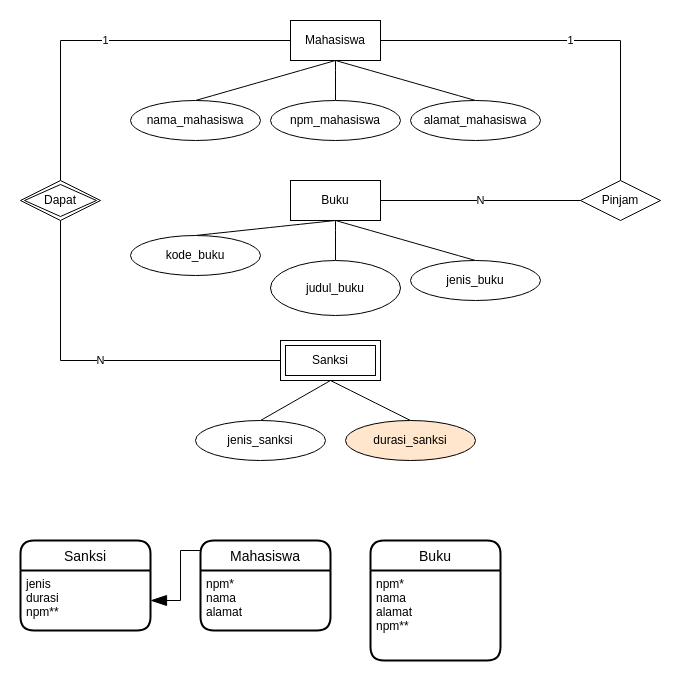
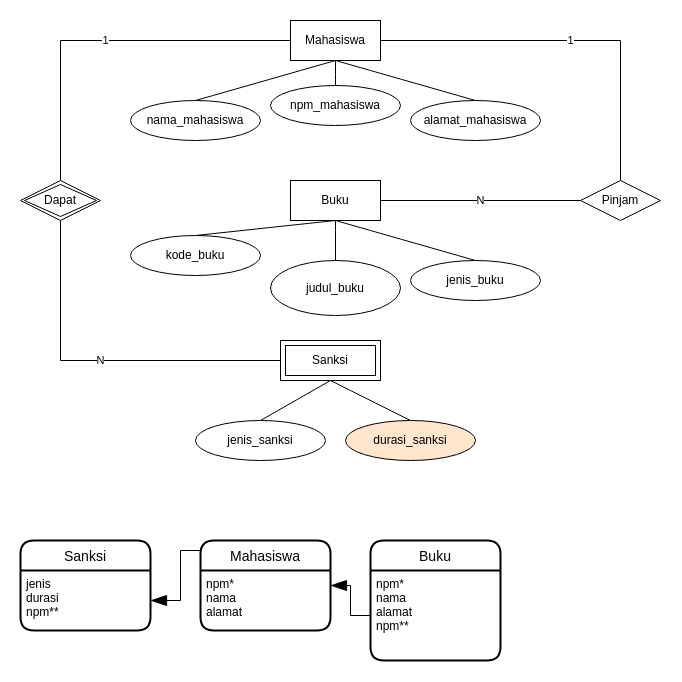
  <mxCell id="0" />
  <mxCell id="1" parent="0" />
  <mxCell id="2" style="edgeStyle=none;curved=1;rounded=0;orthogonalLoop=1;jettySize=auto;html=1;exitX=0.5;exitY=1;exitDx=0;exitDy=0;entryX=0.5;entryY=0;entryDx=0;entryDy=0;endArrow=none;startSize=14;endSize=14;sourcePerimeterSpacing=8;targetPerimeterSpacing=8;endFill=0;" edge="1" parent="1" source="6" target="7"><mxGeometry relative="1" as="geometry" /></mxCell>
  <mxCell id="3" style="edgeStyle=none;curved=1;rounded=0;orthogonalLoop=1;jettySize=auto;html=1;exitX=0.5;exitY=1;exitDx=0;exitDy=0;entryX=0.5;entryY=0;entryDx=0;entryDy=0;endArrow=none;endFill=0;startSize=14;endSize=14;sourcePerimeterSpacing=8;targetPerimeterSpacing=8;" edge="1" parent="1" source="6" target="8"><mxGeometry relative="1" as="geometry" /></mxCell>
  <mxCell id="4" style="edgeStyle=none;curved=1;rounded=0;orthogonalLoop=1;jettySize=auto;html=1;exitX=0.5;exitY=1;exitDx=0;exitDy=0;entryX=0.5;entryY=0;entryDx=0;entryDy=0;endArrow=none;endFill=0;startSize=14;endSize=14;sourcePerimeterSpacing=8;targetPerimeterSpacing=8;" edge="1" parent="1" source="6" target="9"><mxGeometry relative="1" as="geometry" /></mxCell>
  <mxCell id="5" value="1" style="edgeStyle=orthogonalEdgeStyle;rounded=0;orthogonalLoop=1;jettySize=auto;html=1;exitX=1;exitY=0.5;exitDx=0;exitDy=0;entryX=0.5;entryY=0;entryDx=0;entryDy=0;endArrow=none;endFill=0;startSize=14;endSize=14;sourcePerimeterSpacing=8;targetPerimeterSpacing=8;" edge="1" parent="1" source="6" target="10"><mxGeometry relative="1" as="geometry" /></mxCell>
  <mxCell id="6" value="Mahasiswa" style="rounded=0;whiteSpace=wrap;html=1;hachureGap=4;" vertex="1" parent="1"><mxGeometry x="290" width="90" height="40" as="geometry" y="20" /></mxCell>
  <mxCell id="7" value="nama_mahasiswa" style="ellipse;whiteSpace=wrap;html=1;hachureGap=4;" vertex="1" parent="1"><mxGeometry x="130" y="100" width="130" height="40" as="geometry" /></mxCell>
- <mxCell id="8" value="npm_mahasiswa" style="ellipse;whiteSpace=wrap;html=1;hachureGap=4;" vertex="1" parent="1"><mxGeometry x="270" y="100" width="130" height="40" as="geometry" /></mxCell>
+ <mxCell id="8" value="npm_mahasiswa" style="ellipse;whiteSpace=wrap;html=1;hachureGap=4;" vertex="1" parent="1"><mxGeometry x="270" y="85" width="130" height="40" as="geometry" /></mxCell>
  <mxCell id="9" value="alamat_mahasiswa" style="ellipse;whiteSpace=wrap;html=1;hachureGap=4;" vertex="1" parent="1"><mxGeometry x="410" y="100" width="130" height="40" as="geometry" /></mxCell>
  <mxCell id="10" value="Pinjam" style="rhombus;whiteSpace=wrap;html=1;hachureGap=4;" vertex="1" parent="1"><mxGeometry x="580" y="180" width="80" height="40" as="geometry" /></mxCell>
  <mxCell id="11" style="edgeStyle=none;curved=1;rounded=0;orthogonalLoop=1;jettySize=auto;html=1;exitX=0.5;exitY=1;exitDx=0;exitDy=0;entryX=0.5;entryY=0;entryDx=0;entryDy=0;endArrow=none;startSize=14;endSize=14;sourcePerimeterSpacing=8;targetPerimeterSpacing=8;endFill=0;" edge="1" parent="1" source="15" target="16"><mxGeometry relative="1" as="geometry" /></mxCell>
  <mxCell id="12" style="edgeStyle=none;curved=1;rounded=0;orthogonalLoop=1;jettySize=auto;html=1;exitX=0.5;exitY=1;exitDx=0;exitDy=0;entryX=0.5;entryY=0;entryDx=0;entryDy=0;endArrow=none;endFill=0;startSize=14;endSize=14;sourcePerimeterSpacing=8;targetPerimeterSpacing=8;" edge="1" parent="1" source="15" target="17"><mxGeometry relative="1" as="geometry" /></mxCell>
  <mxCell id="13" style="edgeStyle=none;curved=1;rounded=0;orthogonalLoop=1;jettySize=auto;html=1;exitX=0.5;exitY=1;exitDx=0;exitDy=0;entryX=0.5;entryY=0;entryDx=0;entryDy=0;endArrow=none;endFill=0;startSize=14;endSize=14;sourcePerimeterSpacing=8;targetPerimeterSpacing=8;" edge="1" parent="1" source="15" target="18"><mxGeometry relative="1" as="geometry" /></mxCell>
  <mxCell id="14" value="N" style="edgeStyle=orthogonalEdgeStyle;rounded=0;orthogonalLoop=1;jettySize=auto;html=1;exitX=1;exitY=0.5;exitDx=0;exitDy=0;entryX=0;entryY=0.5;entryDx=0;entryDy=0;endArrow=none;endFill=0;startSize=14;endSize=14;sourcePerimeterSpacing=8;targetPerimeterSpacing=8;" edge="1" parent="1" source="15" target="10"><mxGeometry relative="1" as="geometry" /></mxCell>
  <mxCell id="15" value="Buku" style="rounded=0;whiteSpace=wrap;html=1;hachureGap=4;" vertex="1" parent="1"><mxGeometry x="290" y="180" width="90" height="40" as="geometry" /></mxCell>
  <mxCell id="16" value="kode_buku&lt;br&gt;" style="ellipse;whiteSpace=wrap;html=1;hachureGap=4;" vertex="1" parent="1"><mxGeometry x="130" y="235" width="130" height="40" as="geometry" /></mxCell>
  <mxCell id="17" value="judul_buku" style="ellipse;whiteSpace=wrap;html=1;hachureGap=4;" vertex="1" parent="1"><mxGeometry x="270" y="260" width="130" height="55" as="geometry" /></mxCell>
  <mxCell id="18" value="jenis_buku" style="ellipse;whiteSpace=wrap;html=1;hachureGap=4;" vertex="1" parent="1"><mxGeometry x="410" y="260" width="130" height="40" as="geometry" /></mxCell>
  <mxCell id="19" style="edgeStyle=none;curved=1;rounded=0;orthogonalLoop=1;jettySize=auto;html=1;exitX=0.5;exitY=1;exitDx=0;exitDy=0;entryX=0.5;entryY=0;entryDx=0;entryDy=0;endArrow=none;startSize=14;endSize=14;sourcePerimeterSpacing=8;targetPerimeterSpacing=8;endFill=0;" edge="1" parent="1" source="23" target="21"><mxGeometry relative="1" as="geometry"><mxPoint x="330" y="400" as="sourcePoint" /></mxGeometry></mxCell>
  <mxCell id="20" style="edgeStyle=none;curved=1;rounded=0;orthogonalLoop=1;jettySize=auto;html=1;exitX=0.5;exitY=1;exitDx=0;exitDy=0;entryX=0.5;entryY=0;entryDx=0;entryDy=0;endArrow=none;endFill=0;startSize=14;endSize=14;sourcePerimeterSpacing=8;targetPerimeterSpacing=8;" edge="1" parent="1" source="23" target="22"><mxGeometry relative="1" as="geometry"><mxPoint x="330" y="400" as="sourcePoint" /></mxGeometry></mxCell>
  <mxCell id="21" value="jenis_sanksi" style="ellipse;whiteSpace=wrap;html=1;hachureGap=4;" vertex="1" parent="1"><mxGeometry x="195" y="420" width="130" height="40" as="geometry" /></mxCell>
  <mxCell id="22" value="durasi_sanksi" style="ellipse;whiteSpace=wrap;html=1;hachureGap=4;fillColor=#ffe6cc;" vertex="1" parent="1"><mxGeometry x="345" y="420" width="130" height="40" as="geometry" /></mxCell>
  <mxCell id="23" value="Sanksi" style="shape=ext;margin=3;double=1;whiteSpace=wrap;html=1;align=center;hachureGap=4;" vertex="1" parent="1"><mxGeometry x="280" y="340" width="100" height="40" as="geometry" /></mxCell>
  <mxCell id="24" value="N" style="edgeStyle=orthogonalEdgeStyle;rounded=0;orthogonalLoop=1;jettySize=auto;html=1;exitX=0.5;exitY=1;exitDx=0;exitDy=0;entryX=0;entryY=0.5;entryDx=0;entryDy=0;endArrow=none;endFill=0;startSize=14;endSize=14;sourcePerimeterSpacing=8;targetPerimeterSpacing=8;" edge="1" parent="1" source="26" target="23"><mxGeometry relative="1" as="geometry" /></mxCell>
  <mxCell id="25" value="1" style="edgeStyle=orthogonalEdgeStyle;rounded=0;orthogonalLoop=1;jettySize=auto;html=1;exitX=0.5;exitY=0;exitDx=0;exitDy=0;entryX=0;entryY=0.5;entryDx=0;entryDy=0;endArrow=none;endFill=0;startSize=14;endSize=14;sourcePerimeterSpacing=8;targetPerimeterSpacing=8;" edge="1" parent="1" source="26" target="6"><mxGeometry relative="1" as="geometry" /></mxCell>
  <mxCell id="26" value="Dapat" style="shape=rhombus;double=1;perimeter=rhombusPerimeter;whiteSpace=wrap;html=1;align=center;hachureGap=4;" vertex="1" parent="1"><mxGeometry x="20" y="180" width="80" height="40" as="geometry" /></mxCell>
  <mxCell id="27" value="Mahasiswa" style="swimlane;childLayout=stackLayout;horizontal=1;startSize=30;horizontalStack=0;rounded=1;fontSize=14;fontStyle=0;strokeWidth=2;resizeParent=0;resizeLast=1;shadow=0;dashed=0;align=center;hachureGap=4;" vertex="1" parent="1"><mxGeometry x="200" y="540" width="130" height="90" as="geometry" /></mxCell>
  <mxCell id="28" value="npm*&#10;nama&#10;alamat" style="align=left;strokeColor=none;fillColor=none;spacingLeft=4;fontSize=12;verticalAlign=top;resizable=0;rotatable=0;part=1;hachureGap=4;" vertex="1" parent="27"><mxGeometry y="30" width="130" height="60" as="geometry" /></mxCell>
  <mxCell id="29" value="Sanksi" style="swimlane;childLayout=stackLayout;horizontal=1;startSize=30;horizontalStack=0;rounded=1;fontSize=14;fontStyle=0;strokeWidth=2;resizeParent=0;resizeLast=1;shadow=0;dashed=0;align=center;hachureGap=4;" vertex="1" parent="1"><mxGeometry x="20" y="540" width="130" height="90" as="geometry" /></mxCell>
  <mxCell id="30" value="jenis&#10;durasi&#10;npm**" style="align=left;strokeColor=none;fillColor=none;spacingLeft=4;fontSize=12;verticalAlign=top;resizable=0;rotatable=0;part=1;hachureGap=4;" vertex="1" parent="29"><mxGeometry y="30" width="130" height="60" as="geometry" /></mxCell>
  <mxCell id="31" value="Buku" style="swimlane;childLayout=stackLayout;horizontal=1;startSize=30;horizontalStack=0;rounded=1;fontSize=14;fontStyle=0;strokeWidth=2;resizeParent=0;resizeLast=1;shadow=0;dashed=0;align=center;hachureGap=4;" vertex="1" parent="1"><mxGeometry x="370" y="540" width="130" height="120" as="geometry" /></mxCell>
  <mxCell id="32" value="npm*&#10;nama&#10;alamat&#10;npm**" style="align=left;strokeColor=none;fillColor=none;spacingLeft=4;fontSize=12;verticalAlign=top;resizable=0;rotatable=0;part=1;hachureGap=4;" vertex="1" parent="31"><mxGeometry y="30" width="130" height="90" as="geometry" /></mxCell>
+ <mxCell id="33" style="edgeStyle=orthogonalEdgeStyle;rounded=0;orthogonalLoop=1;jettySize=auto;html=1;exitX=0;exitY=0.5;exitDx=0;exitDy=0;entryX=1;entryY=0.25;entryDx=0;entryDy=0;endArrow=blockThin;endFill=1;startSize=14;endSize=14;sourcePerimeterSpacing=8;targetPerimeterSpacing=8;" edge="1" parent="1" source="32" target="28"><mxGeometry relative="1" as="geometry" /></mxCell>
  <mxCell id="34" style="edgeStyle=orthogonalEdgeStyle;rounded=0;orthogonalLoop=1;jettySize=auto;html=1;exitX=0;exitY=0;exitDx=0;exitDy=0;entryX=1;entryY=0.5;entryDx=0;entryDy=0;endArrow=blockThin;endFill=1;startSize=14;endSize=14;sourcePerimeterSpacing=8;targetPerimeterSpacing=8;" edge="1" parent="1" source="28" target="30"><mxGeometry relative="1" as="geometry" /></mxCell>
